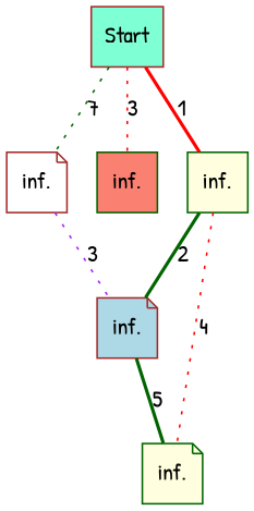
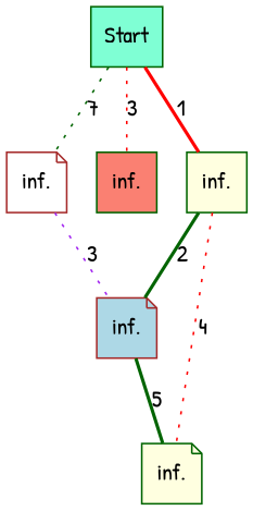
  graph {
    fontname="Patrick Hand"
    node [shape=box style=filled fillcolor=lightyellow color=brown fontname="Patrick Hand"]
    edge [color=darkgreen style=dotted fontname="Patrick Hand"]
-   n1 [label=Start width=0.5 fillcolor=aquamarine]
+   n1 [label=Start width=0.5 fillcolor=aquamarine color=darkgreen]
    n2 [label="inf." shape=note width=0.5 fillcolor=white]
    n3 [label="inf." width=0.5 fillcolor=salmon color=darkgreen]
    n4 [label="inf." width=0.5 color=darkgreen]
    n5 [label="inf." shape=note width=0.5 fillcolor=lightblue]
    n6 [label="inf." shape=note width=0.5 color=darkgreen]
    n1 -- n2 [label=7]
    n1 -- n3 [label=3 color=red]
    n1 -- n4 [label=1 color=red style=bold]
    n2 -- n5 [label=3 color=purple]
    n4 -- n5 [label=2 style=bold]
    n4 -- n6 [label=4 color=red]
    n5 -- n6 [label=5 style=bold]
  }
